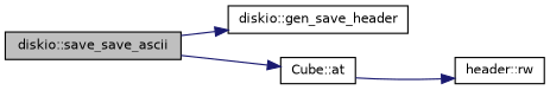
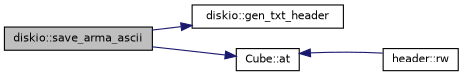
  digraph {
    rankdir=LR
    node [color=black fillcolor=white fontname=Helvetica fontsize=10 shape=record style=filled]
    edge [color=midnightblue fontname=Helvetica fontsize=10 labelfontname=Helvetica labelfontsize=10 style=solid]
-   n1 [fillcolor=grey75 fontcolor=black height=0.2 label="diskio::save_save_ascii" width=0.4]
-   n2 [height=0.2 label="diskio::gen_save_header" width=0.4]
+   n1 [fillcolor=grey75 fontcolor=black height=0.2 label="diskio::save_arma_ascii" width=0.4]
+   n2 [height=0.2 label="diskio::gen_txt_header" width=0.4]
    n3 [height=0.2 label="Cube::at" width=0.4]
    n4 [height=0.2 label="header::rw" width=0.4]
    n1 -> n2
    n1 -> n3
-   n3 -> n4
+   n4 -> n3
  }
